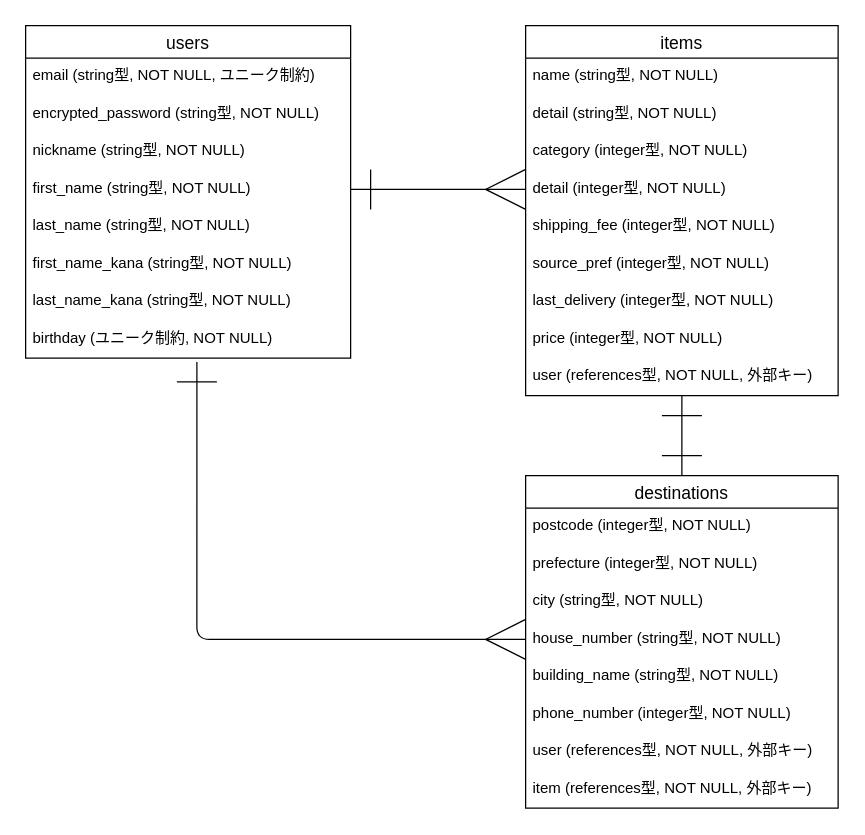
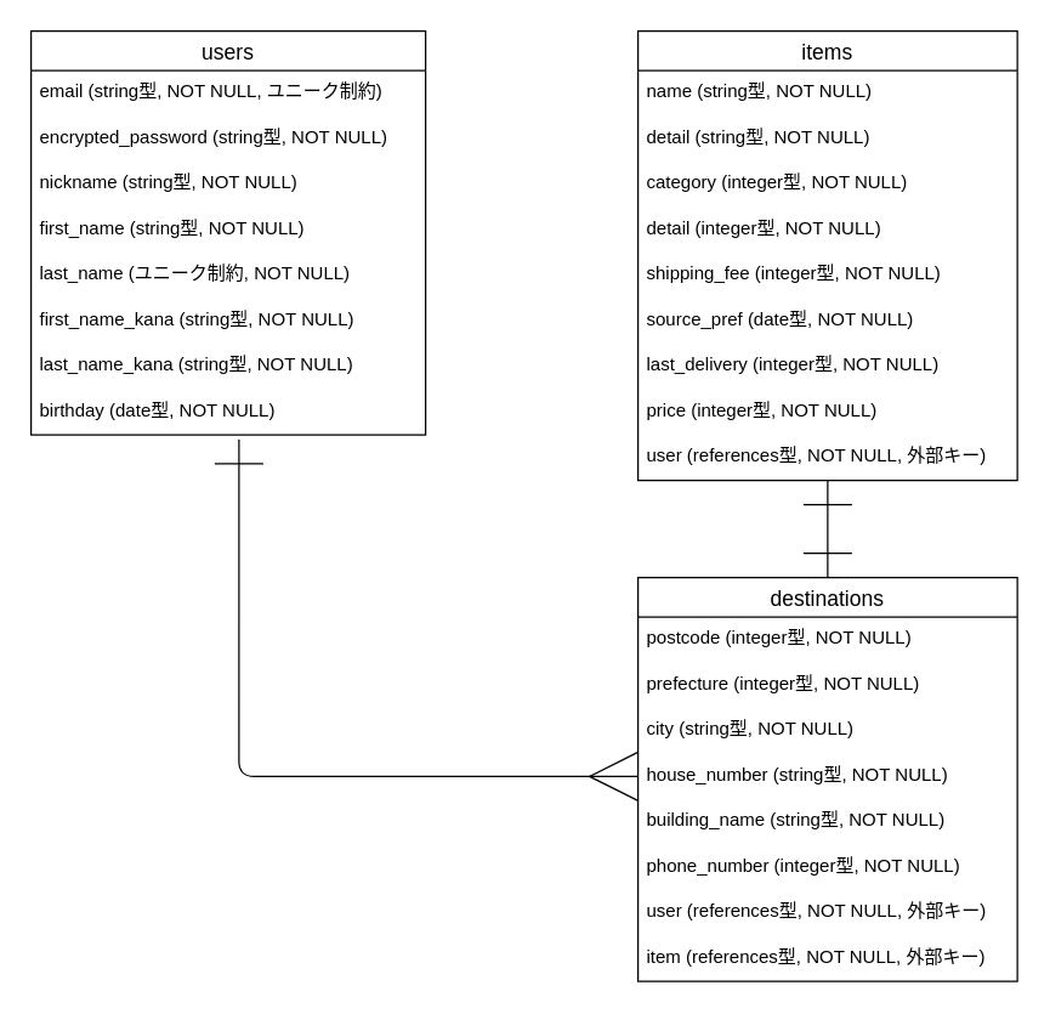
  <mxCell id="0" />
  <mxCell id="1" parent="0" />
  <mxCell id="2" value="users" style="swimlane;fontStyle=0;childLayout=stackLayout;horizontal=1;startSize=26;horizontalStack=0;resizeParent=1;resizeParentMax=0;resizeLast=0;collapsible=1;marginBottom=0;align=center;fontSize=14;" vertex="1" parent="1"><mxGeometry x="20" y="20" width="260" height="266" as="geometry" /></mxCell>
  <mxCell id="3" value="email (string型, NOT NULL, ユニーク制約)" style="text;strokeColor=none;fillColor=none;spacingLeft=4;spacingRight=4;overflow=hidden;rotatable=0;points=[[0,0.5],[1,0.5]];portConstraint=eastwest;fontSize=12;fontStyle=0" vertex="1" parent="2"><mxGeometry y="26" width="260" height="30" as="geometry" /></mxCell>
  <mxCell id="4" value="encrypted_password (string型, NOT NULL)" style="text;strokeColor=none;fillColor=none;spacingLeft=4;spacingRight=4;overflow=hidden;rotatable=0;points=[[0,0.5],[1,0.5]];portConstraint=eastwest;fontSize=12;" vertex="1" parent="2"><mxGeometry y="56" width="260" height="30" as="geometry" /></mxCell>
  <mxCell id="5" value="nickname (string型, NOT NULL)" style="text;strokeColor=none;fillColor=none;spacingLeft=4;spacingRight=4;overflow=hidden;rotatable=0;points=[[0,0.5],[1,0.5]];portConstraint=eastwest;fontSize=12;" vertex="1" parent="2"><mxGeometry y="86" width="260" height="30" as="geometry" /></mxCell>
  <mxCell id="6" value="first_name (string型, NOT NULL)" style="text;strokeColor=none;fillColor=none;spacingLeft=4;spacingRight=4;overflow=hidden;rotatable=0;points=[[0,0.5],[1,0.5]];portConstraint=eastwest;fontSize=12;" vertex="1" parent="2"><mxGeometry y="116" width="260" height="30" as="geometry" /></mxCell>
- <mxCell id="7" value="last_name (string型, NOT NULL)" style="text;strokeColor=none;fillColor=none;spacingLeft=4;spacingRight=4;overflow=hidden;rotatable=0;points=[[0,0.5],[1,0.5]];portConstraint=eastwest;fontSize=12;" vertex="1" parent="2"><mxGeometry y="146" width="260" height="30" as="geometry" /></mxCell>
+ <mxCell id="7" value="last_name (ユニーク制約, NOT NULL)" style="text;strokeColor=none;fillColor=none;spacingLeft=4;spacingRight=4;overflow=hidden;rotatable=0;points=[[0,0.5],[1,0.5]];portConstraint=eastwest;fontSize=12;" vertex="1" parent="2"><mxGeometry y="146" width="260" height="30" as="geometry" /></mxCell>
  <mxCell id="8" value="first_name_kana (string型, NOT NULL)" style="text;strokeColor=none;fillColor=none;spacingLeft=4;spacingRight=4;overflow=hidden;rotatable=0;points=[[0,0.5],[1,0.5]];portConstraint=eastwest;fontSize=12;" vertex="1" parent="2"><mxGeometry y="176" width="260" height="30" as="geometry" /></mxCell>
  <mxCell id="9" value="last_name_kana (string型, NOT NULL)" style="text;strokeColor=none;fillColor=none;spacingLeft=4;spacingRight=4;overflow=hidden;rotatable=0;points=[[0,0.5],[1,0.5]];portConstraint=eastwest;fontSize=12;" vertex="1" parent="2"><mxGeometry y="206" width="260" height="30" as="geometry" /></mxCell>
- <mxCell id="10" value="birthday (ユニーク制約, NOT NULL)" style="text;strokeColor=none;fillColor=none;spacingLeft=4;spacingRight=4;overflow=hidden;rotatable=0;points=[[0,0.5],[1,0.5]];portConstraint=eastwest;fontSize=12;" vertex="1" parent="2"><mxGeometry y="236" width="260" height="30" as="geometry" /></mxCell>
+ <mxCell id="10" value="birthday (date型, NOT NULL)" style="text;strokeColor=none;fillColor=none;spacingLeft=4;spacingRight=4;overflow=hidden;rotatable=0;points=[[0,0.5],[1,0.5]];portConstraint=eastwest;fontSize=12;" vertex="1" parent="2"><mxGeometry y="236" width="260" height="30" as="geometry" /></mxCell>
  <mxCell id="11" value="items" style="swimlane;fontStyle=0;childLayout=stackLayout;horizontal=1;startSize=26;horizontalStack=0;resizeParent=1;resizeParentMax=0;resizeLast=0;collapsible=1;marginBottom=0;align=center;fontSize=14;" vertex="1" parent="1"><mxGeometry x="420" y="20" width="250" height="296" as="geometry" /></mxCell>
  <mxCell id="12" value="name (string型, NOT NULL)" style="text;strokeColor=none;fillColor=none;spacingLeft=4;spacingRight=4;overflow=hidden;rotatable=0;points=[[0,0.5],[1,0.5]];portConstraint=eastwest;fontSize=12;" vertex="1" parent="11"><mxGeometry y="26" width="250" height="30" as="geometry" /></mxCell>
  <mxCell id="13" value="detail (string型, NOT NULL)" style="text;strokeColor=none;fillColor=none;spacingLeft=4;spacingRight=4;overflow=hidden;rotatable=0;points=[[0,0.5],[1,0.5]];portConstraint=eastwest;fontSize=12;" vertex="1" parent="11"><mxGeometry y="56" width="250" height="30" as="geometry" /></mxCell>
  <mxCell id="14" value="category (integer型, NOT NULL)" style="text;strokeColor=none;fillColor=none;spacingLeft=4;spacingRight=4;overflow=hidden;rotatable=0;points=[[0,0.5],[1,0.5]];portConstraint=eastwest;fontSize=12;" vertex="1" parent="11"><mxGeometry y="86" width="250" height="30" as="geometry" /></mxCell>
  <mxCell id="15" value="detail (integer型, NOT NULL)" style="text;strokeColor=none;fillColor=none;spacingLeft=4;spacingRight=4;overflow=hidden;rotatable=0;points=[[0,0.5],[1,0.5]];portConstraint=eastwest;fontSize=12;" vertex="1" parent="11"><mxGeometry y="116" width="250" height="30" as="geometry" /></mxCell>
  <mxCell id="16" value="shipping_fee (integer型, NOT NULL)" style="text;strokeColor=none;fillColor=none;spacingLeft=4;spacingRight=4;overflow=hidden;rotatable=0;points=[[0,0.5],[1,0.5]];portConstraint=eastwest;fontSize=12;" vertex="1" parent="11"><mxGeometry y="146" width="250" height="30" as="geometry" /></mxCell>
- <mxCell id="17" value="source_pref (integer型, NOT NULL)" style="text;strokeColor=none;fillColor=none;spacingLeft=4;spacingRight=4;overflow=hidden;rotatable=0;points=[[0,0.5],[1,0.5]];portConstraint=eastwest;fontSize=12;" vertex="1" parent="11"><mxGeometry y="176" width="250" height="30" as="geometry" /></mxCell>
+ <mxCell id="17" value="source_pref (date型, NOT NULL)" style="text;strokeColor=none;fillColor=none;spacingLeft=4;spacingRight=4;overflow=hidden;rotatable=0;points=[[0,0.5],[1,0.5]];portConstraint=eastwest;fontSize=12;" vertex="1" parent="11"><mxGeometry y="176" width="250" height="30" as="geometry" /></mxCell>
  <mxCell id="18" value="last_delivery (integer型, NOT NULL)" style="text;strokeColor=none;fillColor=none;spacingLeft=4;spacingRight=4;overflow=hidden;rotatable=0;points=[[0,0.5],[1,0.5]];portConstraint=eastwest;fontSize=12;" vertex="1" parent="11"><mxGeometry y="206" width="250" height="30" as="geometry" /></mxCell>
  <mxCell id="19" value="price (integer型, NOT NULL)" style="text;strokeColor=none;fillColor=none;spacingLeft=4;spacingRight=4;overflow=hidden;rotatable=0;points=[[0,0.5],[1,0.5]];portConstraint=eastwest;fontSize=12;" vertex="1" parent="11"><mxGeometry y="236" width="250" height="30" as="geometry" /></mxCell>
  <mxCell id="20" value="user (references型, NOT NULL, 外部キー)" style="text;strokeColor=none;fillColor=none;spacingLeft=4;spacingRight=4;overflow=hidden;rotatable=0;points=[[0,0.5],[1,0.5]];portConstraint=eastwest;fontSize=12;" vertex="1" parent="11"><mxGeometry y="266" width="250" height="30" as="geometry" /></mxCell>
  <mxCell id="21" value="destinations" style="swimlane;fontStyle=0;childLayout=stackLayout;horizontal=1;startSize=26;horizontalStack=0;resizeParent=1;resizeParentMax=0;resizeLast=0;collapsible=1;marginBottom=0;align=center;fontSize=14;" vertex="1" parent="1"><mxGeometry x="420" y="380" width="250" height="266" as="geometry" /></mxCell>
  <mxCell id="22" value="postcode (integer型, NOT NULL)" style="text;strokeColor=none;fillColor=none;spacingLeft=4;spacingRight=4;overflow=hidden;rotatable=0;points=[[0,0.5],[1,0.5]];portConstraint=eastwest;fontSize=12;" vertex="1" parent="21"><mxGeometry y="26" width="250" height="30" as="geometry" /></mxCell>
  <mxCell id="23" value="prefecture (integer型, NOT NULL)" style="text;strokeColor=none;fillColor=none;spacingLeft=4;spacingRight=4;overflow=hidden;rotatable=0;points=[[0,0.5],[1,0.5]];portConstraint=eastwest;fontSize=12;" vertex="1" parent="21"><mxGeometry y="56" width="250" height="30" as="geometry" /></mxCell>
  <mxCell id="24" value="city (string型, NOT NULL)" style="text;strokeColor=none;fillColor=none;spacingLeft=4;spacingRight=4;overflow=hidden;rotatable=0;points=[[0,0.5],[1,0.5]];portConstraint=eastwest;fontSize=12;" vertex="1" parent="21"><mxGeometry y="86" width="250" height="30" as="geometry" /></mxCell>
  <mxCell id="25" value="house_number (string型, NOT NULL)" style="text;strokeColor=none;fillColor=none;spacingLeft=4;spacingRight=4;overflow=hidden;rotatable=0;points=[[0,0.5],[1,0.5]];portConstraint=eastwest;fontSize=12;" vertex="1" parent="21"><mxGeometry y="116" width="250" height="30" as="geometry" /></mxCell>
  <mxCell id="26" value="building_name (string型, NOT NULL)" style="text;strokeColor=none;fillColor=none;spacingLeft=4;spacingRight=4;overflow=hidden;rotatable=0;points=[[0,0.5],[1,0.5]];portConstraint=eastwest;fontSize=12;" vertex="1" parent="21"><mxGeometry y="146" width="250" height="30" as="geometry" /></mxCell>
  <mxCell id="27" value="phone_number (integer型, NOT NULL)" style="text;strokeColor=none;fillColor=none;spacingLeft=4;spacingRight=4;overflow=hidden;rotatable=0;points=[[0,0.5],[1,0.5]];portConstraint=eastwest;fontSize=12;" vertex="1" parent="21"><mxGeometry y="176" width="250" height="30" as="geometry" /></mxCell>
  <mxCell id="28" value="user (references型, NOT NULL, 外部キー)" style="text;strokeColor=none;fillColor=none;spacingLeft=4;spacingRight=4;overflow=hidden;rotatable=0;points=[[0,0.5],[1,0.5]];portConstraint=eastwest;fontSize=12;" vertex="1" parent="21"><mxGeometry y="206" width="250" height="30" as="geometry" /></mxCell>
  <mxCell id="29" value="item (references型, NOT NULL, 外部キー)" style="text;strokeColor=none;fillColor=none;spacingLeft=4;spacingRight=4;overflow=hidden;rotatable=0;points=[[0,0.5],[1,0.5]];portConstraint=eastwest;fontSize=12;fontStyle=0" vertex="1" parent="21"><mxGeometry y="236" width="250" height="30" as="geometry" /></mxCell>
- <mxCell id="30" style="edgeStyle=none;html=1;exitX=1;exitY=0.5;exitDx=0;exitDy=0;entryX=0;entryY=0.5;entryDx=0;entryDy=0;endArrow=ERmany;endFill=0;strokeWidth=1;startSize=30;endSize=30;startArrow=ERone;startFill=0;" edge="1" parent="1" source="6" target="15"><mxGeometry relative="1" as="geometry" /></mxCell>
  <mxCell id="31" style="edgeStyle=orthogonalEdgeStyle;html=1;exitX=0.527;exitY=1.1;exitDx=0;exitDy=0;startArrow=ERone;startFill=0;endArrow=ERmany;endFill=0;startSize=30;endSize=30;strokeWidth=1;elbow=vertical;exitPerimeter=0;entryX=0;entryY=0.5;entryDx=0;entryDy=0;" edge="1" parent="1" source="10" target="25"><mxGeometry relative="1" as="geometry"><mxPoint x="370" y="480" as="targetPoint" /><Array as="points"><mxPoint x="157" y="511" /></Array></mxGeometry></mxCell>
  <mxCell id="32" style="edgeStyle=none;html=1;exitX=0.5;exitY=0;exitDx=0;exitDy=0;endArrow=ERone;endFill=0;strokeWidth=1;startSize=30;endSize=30;startArrow=ERone;startFill=0;" edge="1" parent="1" source="21" target="20"><mxGeometry relative="1" as="geometry"><mxPoint x="590" y="350" as="sourcePoint" /><mxPoint x="730" y="350" as="targetPoint" /></mxGeometry></mxCell>
